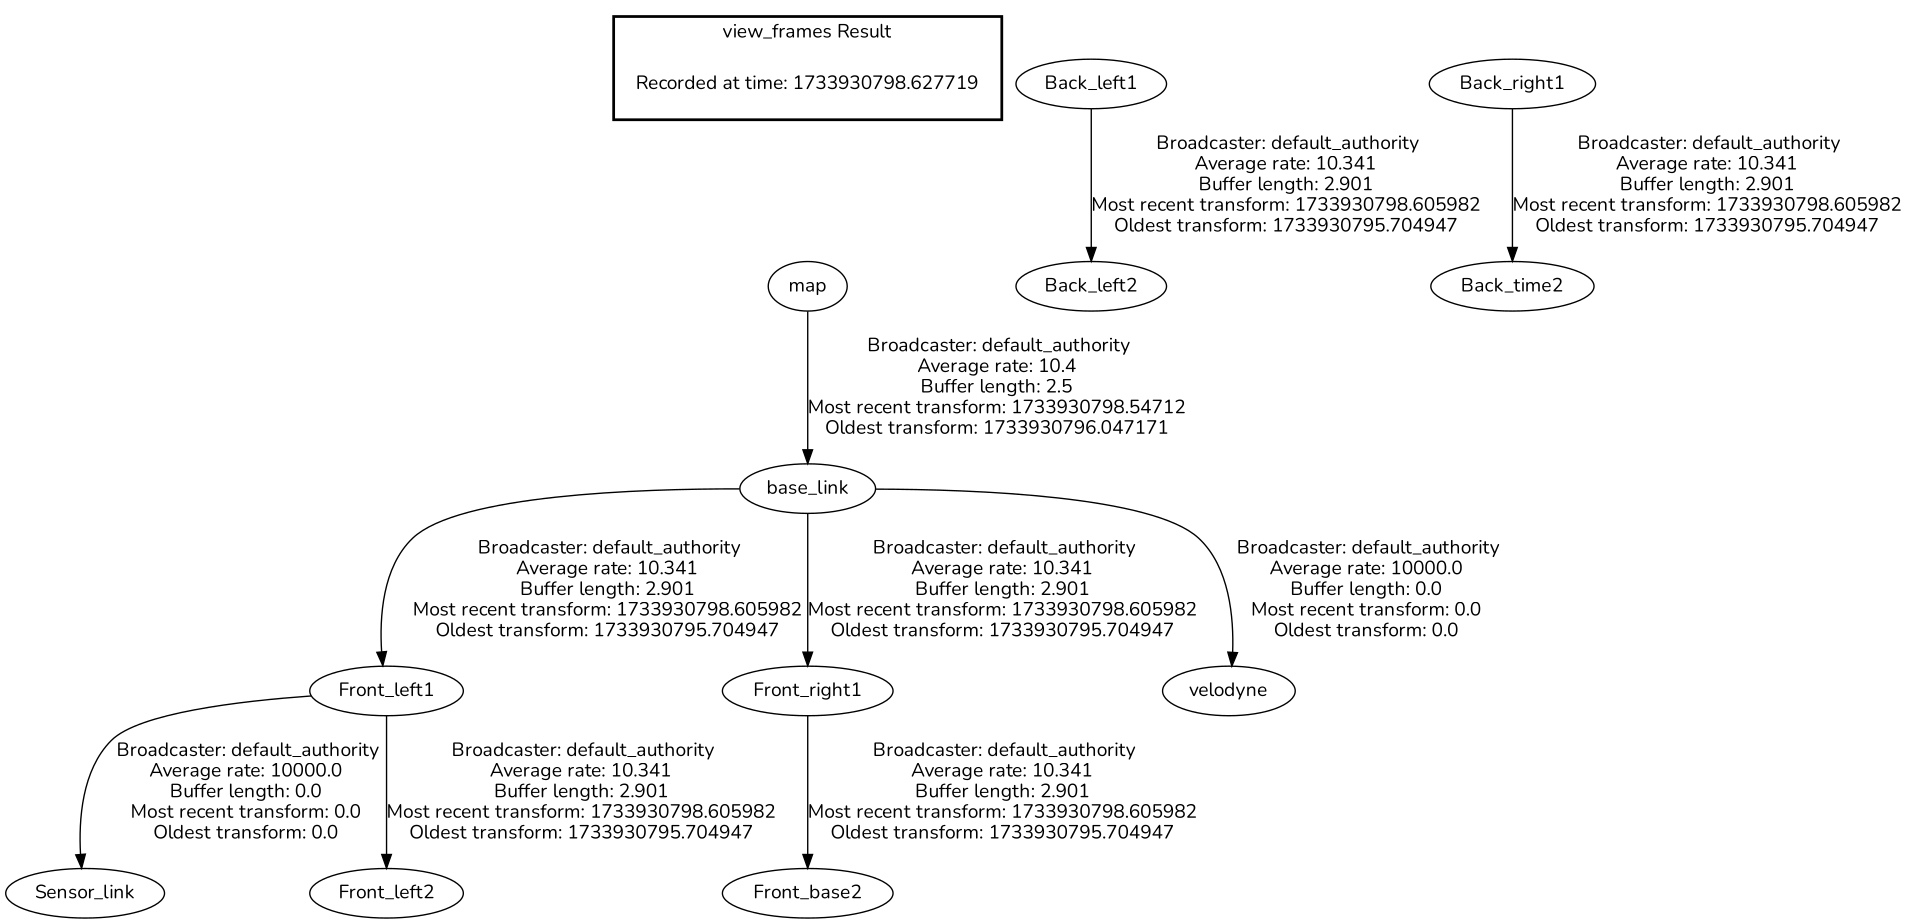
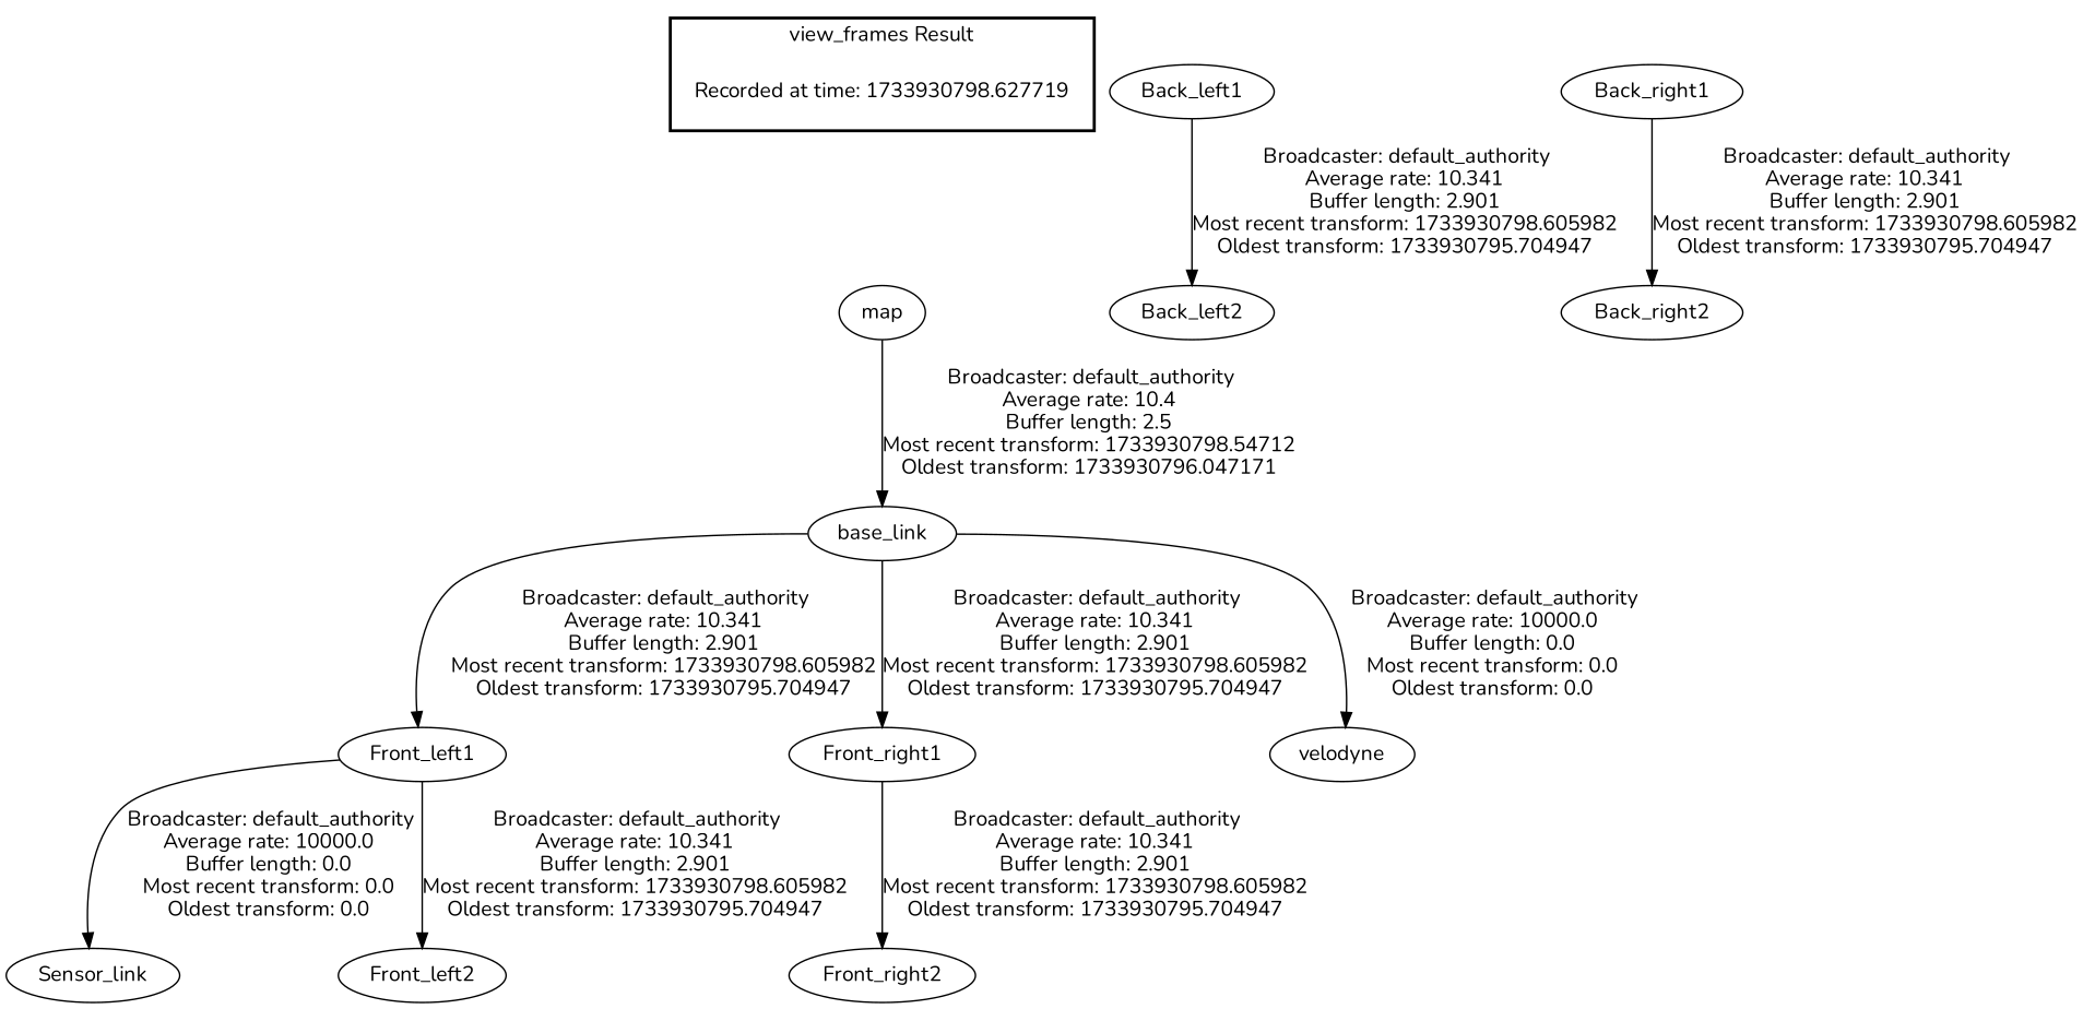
  digraph {
    fontname=Nunito
    node [fontname=Nunito]
    edge [fontname=Nunito]
    "Recorded at time: 1733930798.627719" [shape=plaintext]
    map
    base_link
    Front_left1
    Front_right1
    velodyne
    Back_left1
    Back_left2
    Back_right1
-   Back_right2 [label=Back_time2]
+   Back_right2
    Sensor_link
    Front_left2
-   Front_right2 [label=Front_base2]
+   Front_right2
    subgraph cluster_1 {
      color=black
      label="view_frames Result"
      style=bold
      "Recorded at time: 1733930798.627719"
    }
    "Recorded at time: 1733930798.627719" -> map [style=invis]
    map -> base_link [label=" Broadcaster: default_authority\nAverage rate: 10.4\nBuffer length: 2.5\nMost recent transform: 1733930798.54712\nOldest transform: 1733930796.047171\n"]
    base_link -> Front_left1 [label=" Broadcaster: default_authority\nAverage rate: 10.341\nBuffer length: 2.901\nMost recent transform: 1733930798.605982\nOldest transform: 1733930795.704947\n"]
    base_link -> Front_right1 [label=" Broadcaster: default_authority\nAverage rate: 10.341\nBuffer length: 2.901\nMost recent transform: 1733930798.605982\nOldest transform: 1733930795.704947\n"]
    base_link -> velodyne [label=" Broadcaster: default_authority\nAverage rate: 10000.0\nBuffer length: 0.0\nMost recent transform: 0.0\nOldest transform: 0.0\n"]
    Front_left1 -> Sensor_link [label=" Broadcaster: default_authority\nAverage rate: 10000.0\nBuffer length: 0.0\nMost recent transform: 0.0\nOldest transform: 0.0\n"]
    Front_left1 -> Front_left2 [label=" Broadcaster: default_authority\nAverage rate: 10.341\nBuffer length: 2.901\nMost recent transform: 1733930798.605982\nOldest transform: 1733930795.704947\n"]
    Front_right1 -> Front_right2 [label=" Broadcaster: default_authority\nAverage rate: 10.341\nBuffer length: 2.901\nMost recent transform: 1733930798.605982\nOldest transform: 1733930795.704947\n"]
    Back_left1 -> Back_left2 [label=" Broadcaster: default_authority\nAverage rate: 10.341\nBuffer length: 2.901\nMost recent transform: 1733930798.605982\nOldest transform: 1733930795.704947\n"]
    Back_right1 -> Back_right2 [label=" Broadcaster: default_authority\nAverage rate: 10.341\nBuffer length: 2.901\nMost recent transform: 1733930798.605982\nOldest transform: 1733930795.704947\n"]
  }
